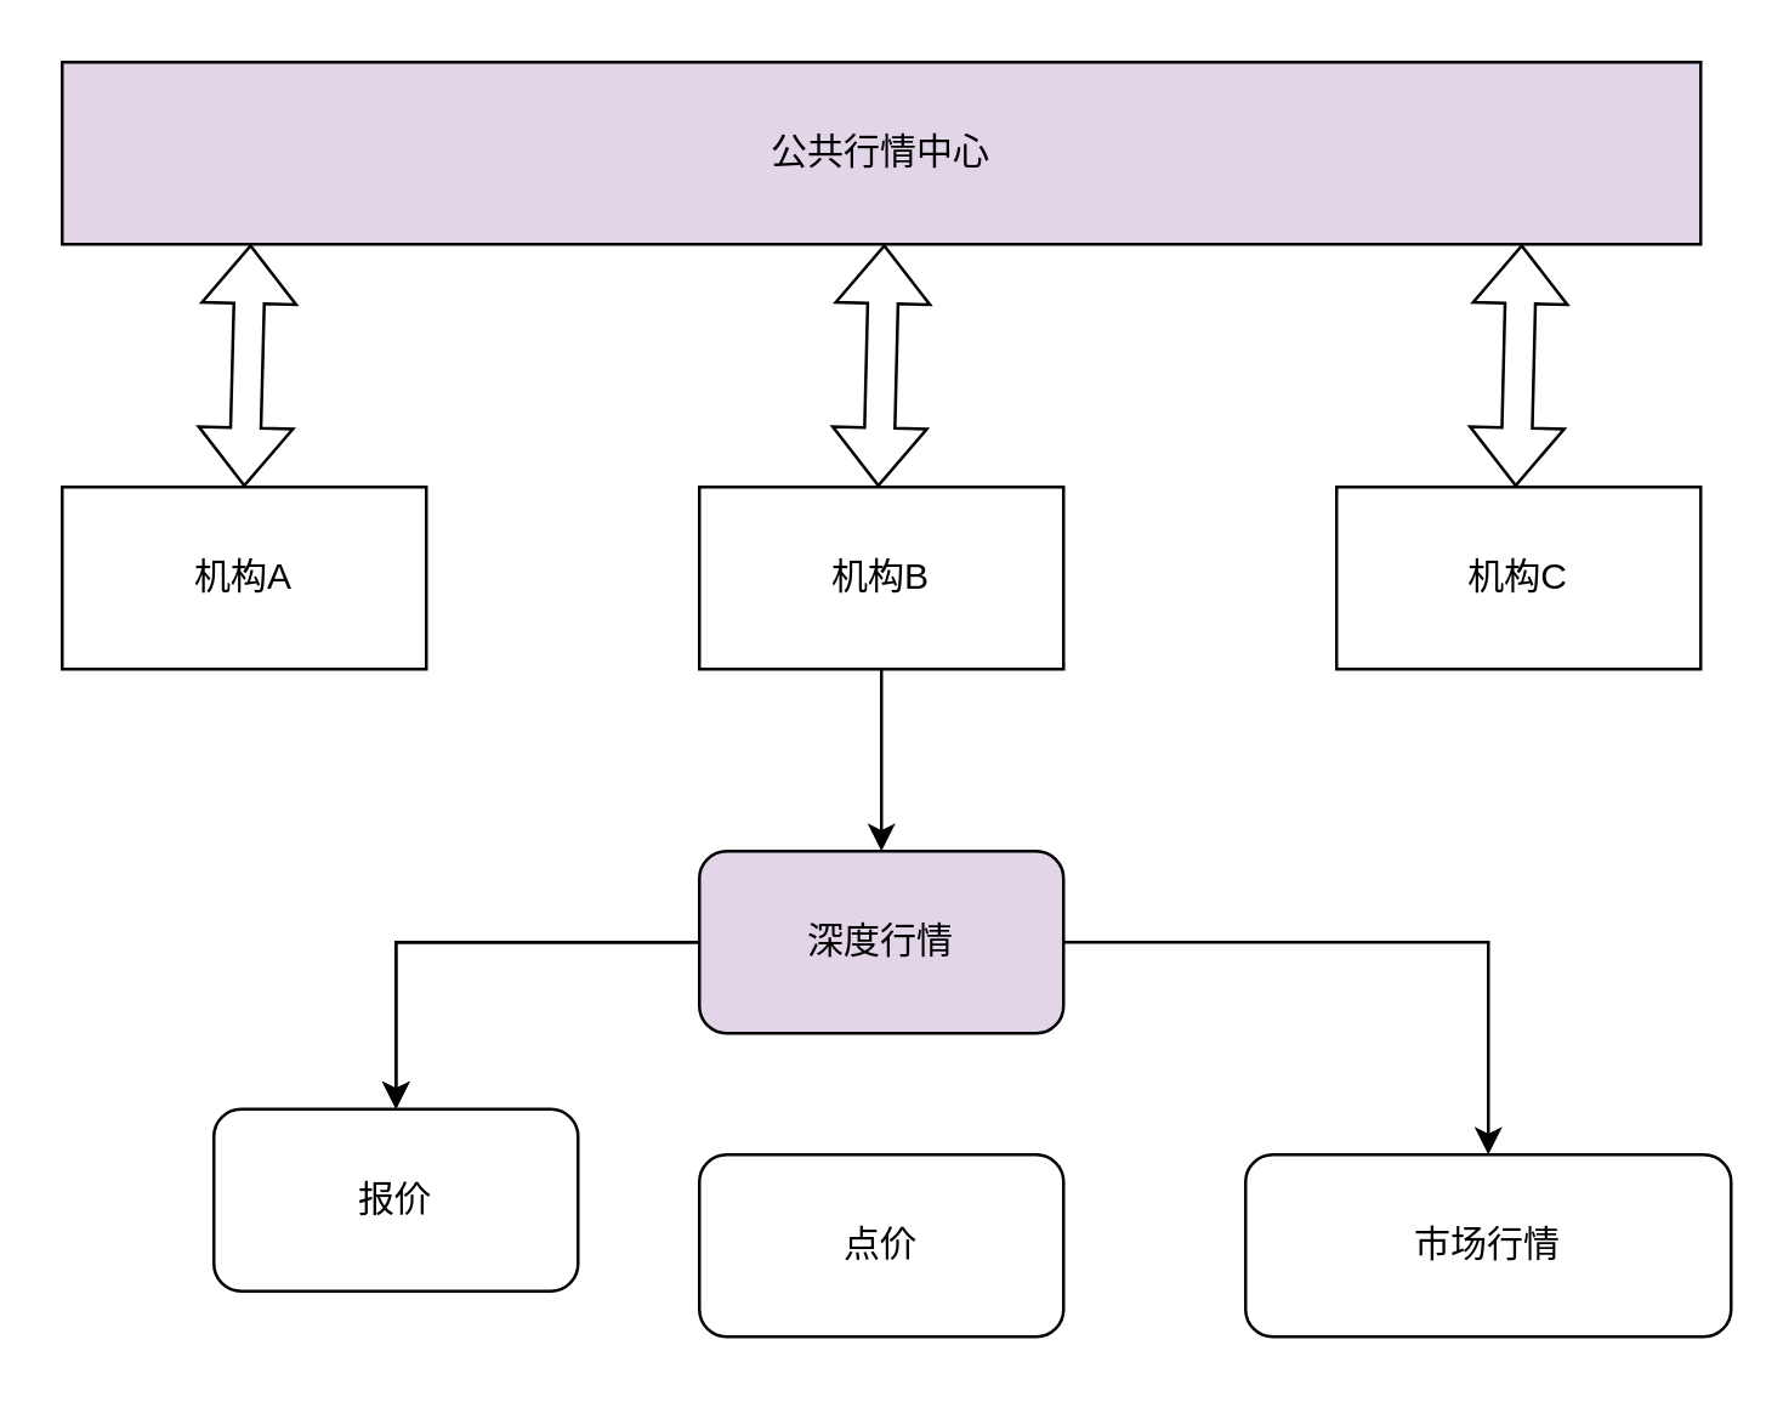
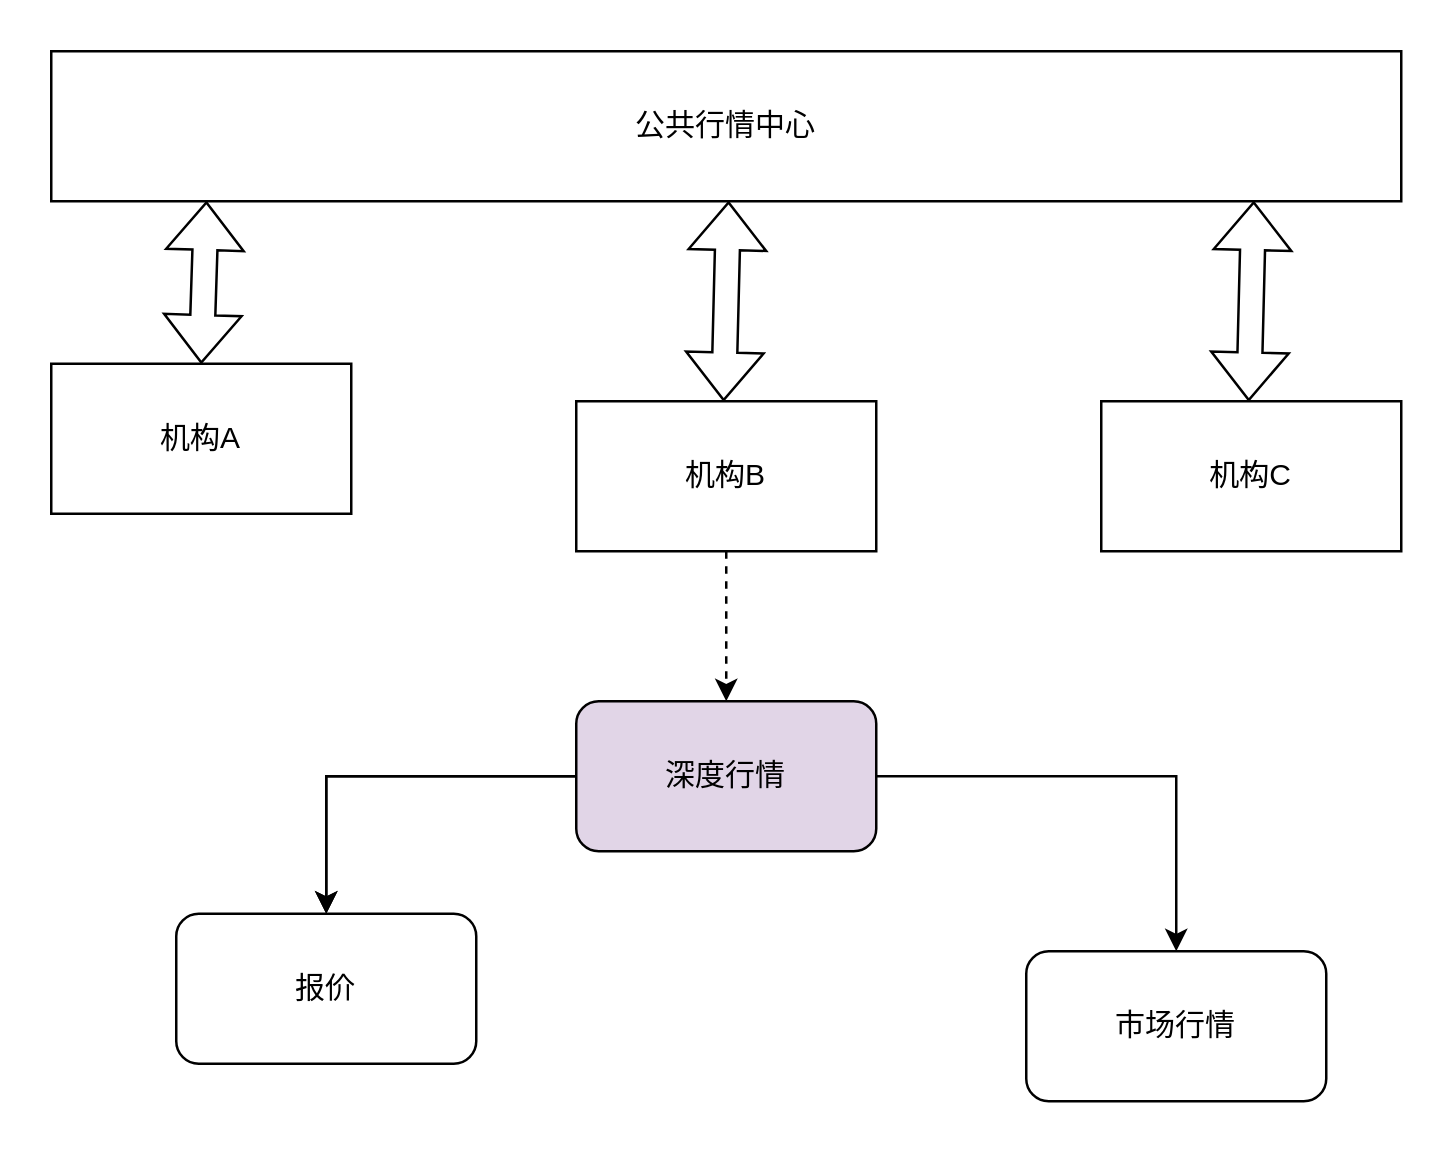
  <mxCell id="0" />
  <mxCell id="1" parent="0" />
- <mxCell id="2" value="机构A" style="rounded=0;whiteSpace=wrap;html=1;" vertex="1" parent="1"><mxGeometry x="20" y="160" width="120" height="60" as="geometry" /></mxCell>
- <mxCell id="3" style="edgeStyle=orthogonalEdgeStyle;rounded=0;orthogonalLoop=1;jettySize=auto;html=1;entryX=0.5;entryY=0;entryDx=0;entryDy=0;" edge="1" parent="1" source="4" target="13"><mxGeometry relative="1" as="geometry" /></mxCell>
+ <mxCell id="2" value="机构A" style="rounded=0;whiteSpace=wrap;html=1;" vertex="1" parent="1"><mxGeometry x="20" y="145" width="120" height="60" as="geometry" /></mxCell>
+ <mxCell id="3" style="edgeStyle=orthogonalEdgeStyle;rounded=0;orthogonalLoop=1;jettySize=auto;html=1;entryX=0.5;entryY=0;entryDx=0;entryDy=0;dashed=1;" edge="1" parent="1" source="4" target="13"><mxGeometry relative="1" as="geometry" /></mxCell>
  <mxCell id="4" value="机构B" style="rounded=0;whiteSpace=wrap;html=1;" vertex="1" parent="1"><mxGeometry x="230" y="160" width="120" height="60" as="geometry" /></mxCell>
  <mxCell id="5" value="机构C" style="rounded=0;whiteSpace=wrap;html=1;" vertex="1" parent="1"><mxGeometry x="440" y="160" width="120" height="60" as="geometry" /></mxCell>
- <mxCell id="6" value="公共行情中心" style="rounded=0;whiteSpace=wrap;html=1;fillColor=#e1d5e7;" vertex="1" parent="1"><mxGeometry x="20" y="20" width="540" height="60" as="geometry" /></mxCell>
+ <mxCell id="6" value="公共行情中心" style="rounded=0;whiteSpace=wrap;html=1;" vertex="1" parent="1"><mxGeometry x="20" y="20" width="540" height="60" as="geometry" /></mxCell>
  <mxCell id="7" value="" style="shape=flexArrow;endArrow=classic;startArrow=classic;html=1;rounded=0;entryX=0.115;entryY=1;entryDx=0;entryDy=0;entryPerimeter=0;exitX=0.5;exitY=0;exitDx=0;exitDy=0;" edge="1" parent="1" source="2" target="6"><mxGeometry width="100" height="100" relative="1" as="geometry"><mxPoint x="260" y="100" as="sourcePoint" /><mxPoint x="360" y="0" as="targetPoint" /></mxGeometry></mxCell>
  <mxCell id="8" value="" style="shape=flexArrow;endArrow=classic;startArrow=classic;html=1;rounded=0;entryX=0.115;entryY=1;entryDx=0;entryDy=0;entryPerimeter=0;exitX=0.5;exitY=0;exitDx=0;exitDy=0;" edge="1" parent="1"><mxGeometry width="100" height="100" relative="1" as="geometry"><mxPoint x="288.95" y="160" as="sourcePoint" /><mxPoint x="290.95" y="80" as="targetPoint" /></mxGeometry></mxCell>
  <mxCell id="9" value="" style="shape=flexArrow;endArrow=classic;startArrow=classic;html=1;rounded=0;entryX=0.115;entryY=1;entryDx=0;entryDy=0;entryPerimeter=0;exitX=0.5;exitY=0;exitDx=0;exitDy=0;" edge="1" parent="1"><mxGeometry width="100" height="100" relative="1" as="geometry"><mxPoint x="499" y="160" as="sourcePoint" /><mxPoint x="501" y="80" as="targetPoint" /></mxGeometry></mxCell>
  <mxCell id="10" value="" style="edgeStyle=orthogonalEdgeStyle;rounded=0;orthogonalLoop=1;jettySize=auto;html=1;" edge="1" parent="1" source="13" target="14"><mxGeometry relative="1" as="geometry" /></mxCell>
  <mxCell id="11" value="" style="edgeStyle=orthogonalEdgeStyle;rounded=0;orthogonalLoop=1;jettySize=auto;html=1;" edge="1" parent="1" source="13" target="14"><mxGeometry relative="1" as="geometry" /></mxCell>
  <mxCell id="12" value="" style="edgeStyle=orthogonalEdgeStyle;rounded=0;orthogonalLoop=1;jettySize=auto;html=1;" edge="1" parent="1" source="13" target="16"><mxGeometry relative="1" as="geometry" /></mxCell>
  <mxCell id="13" value="深度行情" style="rounded=1;whiteSpace=wrap;html=1;fillColor=#e1d5e7;" vertex="1" parent="1"><mxGeometry x="230" y="280" width="120" height="60" as="geometry" /></mxCell>
  <mxCell id="14" value="报价" style="rounded=1;whiteSpace=wrap;html=1;" vertex="1" parent="1"><mxGeometry x="70" y="365" width="120" height="60" as="geometry" /></mxCell>
- <mxCell id="15" value="点价" style="whiteSpace=wrap;html=1;rounded=1;" vertex="1" parent="1"><mxGeometry x="230" y="380" width="120" height="60" as="geometry" /></mxCell>
- <mxCell id="16" value="市场行情" style="whiteSpace=wrap;html=1;rounded=1;" vertex="1" parent="1"><mxGeometry x="410" y="380" width="160" height="60" as="geometry" /></mxCell>
+ <mxCell id="16" value="市场行情" style="whiteSpace=wrap;html=1;rounded=1;" vertex="1" parent="1"><mxGeometry x="410" y="380" width="120" height="60" as="geometry" /></mxCell>
